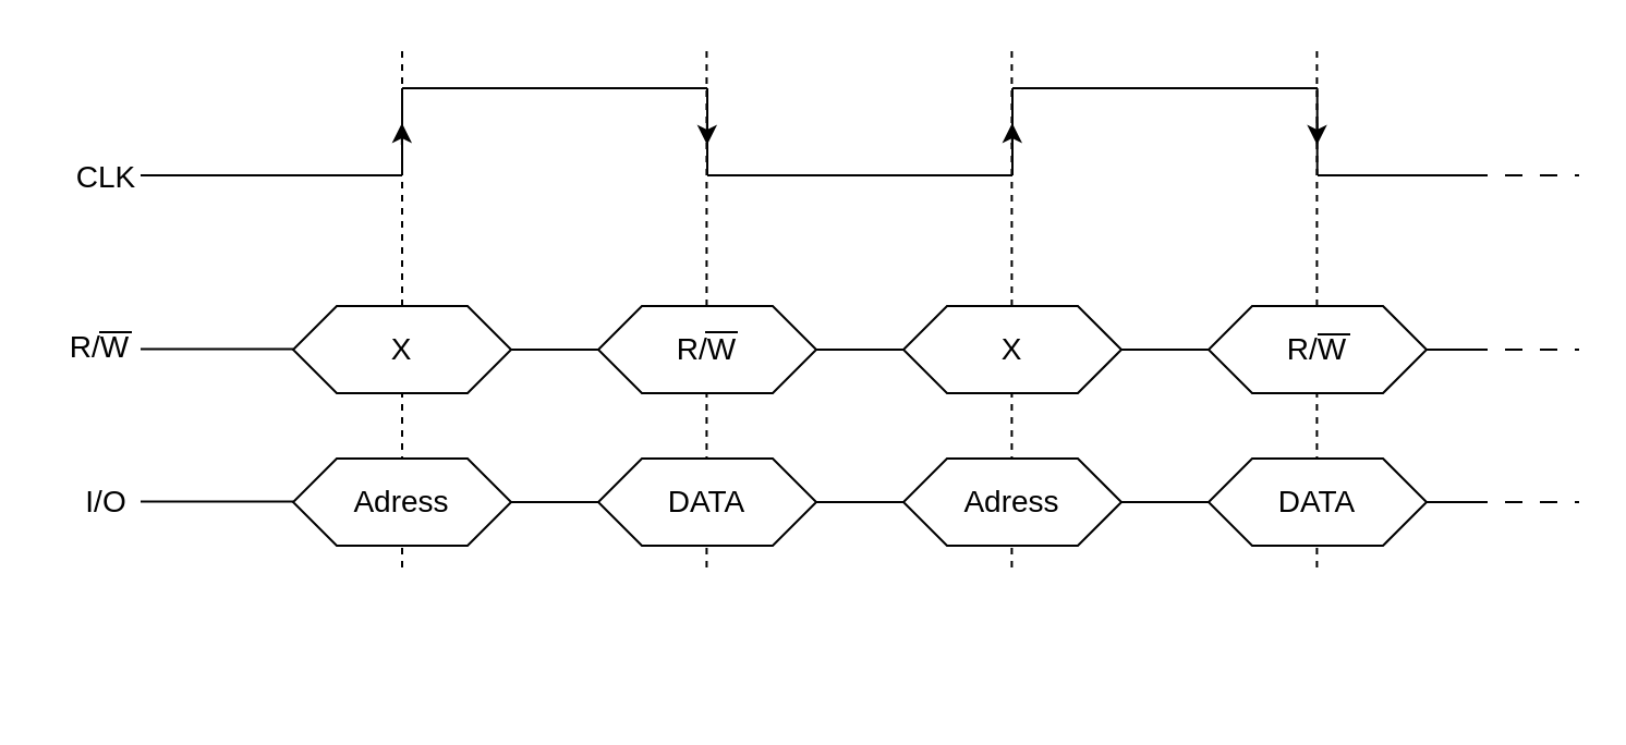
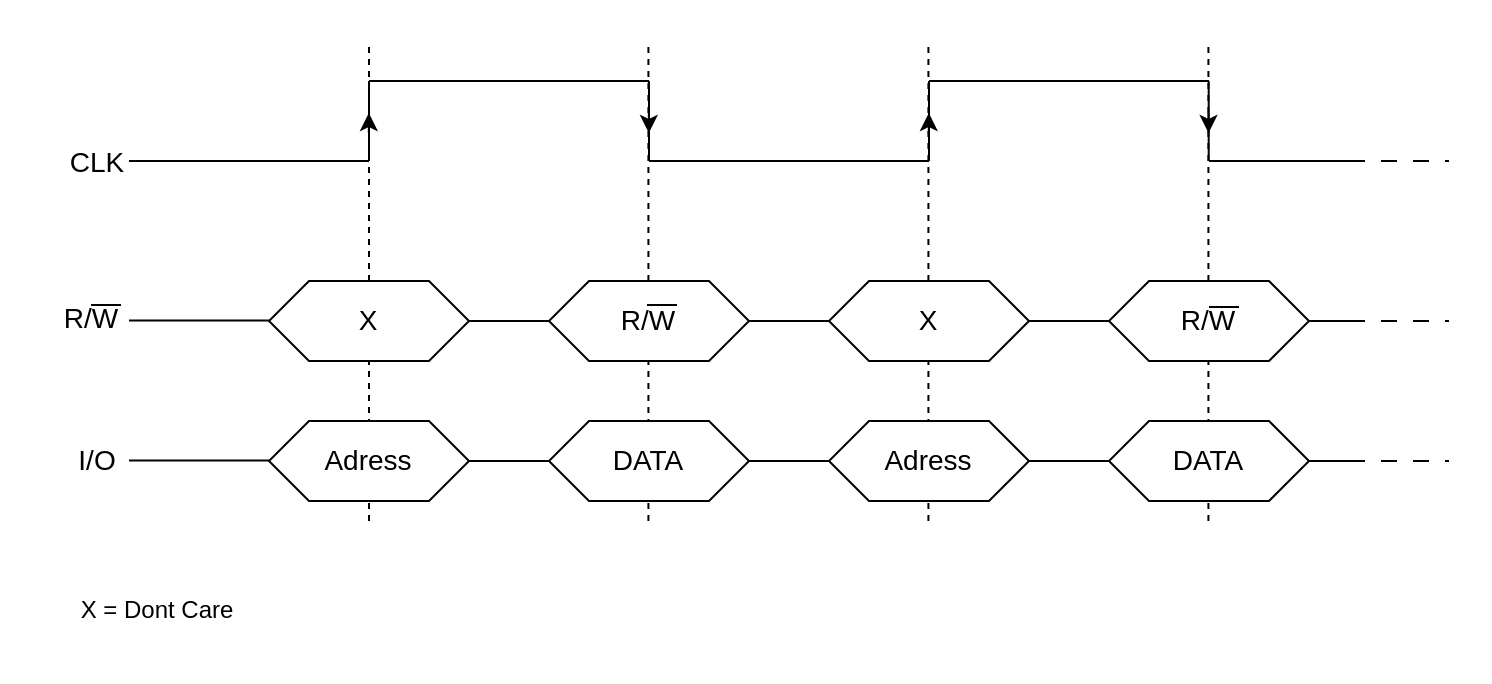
  <mxCell id="0" />
  <mxCell id="1" parent="0" />
  <mxCell id="2" value="" style="endArrow=none;dashed=1;html=1;rounded=0;" edge="1" parent="1"><mxGeometry width="50" height="50" relative="1" as="geometry"><mxPoint x="323.71" y="260" as="sourcePoint" /><mxPoint x="323.71" y="20" as="targetPoint" /></mxGeometry></mxCell>
  <mxCell id="3" value="" style="endArrow=none;dashed=1;html=1;rounded=0;" edge="1" parent="1"><mxGeometry width="50" height="50" relative="1" as="geometry"><mxPoint x="463.71" y="260" as="sourcePoint" /><mxPoint x="463.71" y="20" as="targetPoint" /></mxGeometry></mxCell>
  <mxCell id="4" value="" style="endArrow=none;dashed=1;html=1;rounded=0;" edge="1" parent="1"><mxGeometry width="50" height="50" relative="1" as="geometry"><mxPoint x="603.71" y="260" as="sourcePoint" /><mxPoint x="603.71" y="20" as="targetPoint" /></mxGeometry></mxCell>
  <mxCell id="5" value="" style="endArrow=none;dashed=1;html=1;rounded=0;" edge="1" parent="1"><mxGeometry width="50" height="50" relative="1" as="geometry"><mxPoint x="184" y="260" as="sourcePoint" /><mxPoint x="184" y="20" as="targetPoint" /></mxGeometry></mxCell>
  <mxCell id="6" style="edgeStyle=orthogonalEdgeStyle;rounded=0;orthogonalLoop=1;jettySize=auto;html=1;exitX=1;exitY=0.5;exitDx=0;exitDy=0;entryX=0;entryY=0.5;entryDx=0;entryDy=0;endArrow=none;endFill=0;" edge="1" parent="1" source="7" target="13"><mxGeometry relative="1" as="geometry" /></mxCell>
  <mxCell id="7" value="X" style="shape=hexagon;perimeter=hexagonPerimeter2;whiteSpace=wrap;html=1;fixedSize=1;fontSize=14;" vertex="1" parent="1"><mxGeometry x="134" y="140" width="100" height="40" as="geometry" /></mxCell>
  <mxCell id="8" value="" style="endArrow=none;html=1;rounded=0;" edge="1" parent="1"><mxGeometry width="50" height="50" relative="1" as="geometry"><mxPoint x="64" y="80" as="sourcePoint" /><mxPoint x="184" y="80" as="targetPoint" /></mxGeometry></mxCell>
  <mxCell id="9" value="" style="endArrow=none;html=1;rounded=0;" edge="1" parent="1"><mxGeometry width="50" height="50" relative="1" as="geometry"><mxPoint x="184" y="80" as="sourcePoint" /><mxPoint x="184" y="40" as="targetPoint" /></mxGeometry></mxCell>
  <mxCell id="10" value="" style="endArrow=none;html=1;rounded=0;" edge="1" parent="1"><mxGeometry width="50" height="50" relative="1" as="geometry"><mxPoint x="184" y="40" as="sourcePoint" /><mxPoint x="324" y="40" as="targetPoint" /></mxGeometry></mxCell>
  <mxCell id="11" value="" style="endArrow=none;html=1;rounded=0;" edge="1" parent="1"><mxGeometry width="50" height="50" relative="1" as="geometry"><mxPoint x="324" y="80" as="sourcePoint" /><mxPoint x="324" y="40" as="targetPoint" /></mxGeometry></mxCell>
  <mxCell id="12" style="edgeStyle=orthogonalEdgeStyle;rounded=0;orthogonalLoop=1;jettySize=auto;html=1;entryX=0;entryY=0.5;entryDx=0;entryDy=0;endArrow=none;endFill=0;" edge="1" parent="1" source="13" target="29"><mxGeometry relative="1" as="geometry" /></mxCell>
  <mxCell id="13" value="R/W" style="shape=hexagon;perimeter=hexagonPerimeter2;whiteSpace=wrap;html=1;fixedSize=1;fontSize=14;" vertex="1" parent="1"><mxGeometry x="274" y="140" width="100" height="40" as="geometry" /></mxCell>
  <mxCell id="14" value="" style="endArrow=none;html=1;rounded=0;" edge="1" parent="1"><mxGeometry width="50" height="50" relative="1" as="geometry"><mxPoint x="323" y="152" as="sourcePoint" /><mxPoint x="338" y="152" as="targetPoint" /><Array as="points"><mxPoint x="333" y="152" /></Array></mxGeometry></mxCell>
  <mxCell id="15" style="edgeStyle=orthogonalEdgeStyle;rounded=0;orthogonalLoop=1;jettySize=auto;html=1;exitX=1;exitY=0.5;exitDx=0;exitDy=0;entryX=0;entryY=0.5;entryDx=0;entryDy=0;endArrow=none;endFill=0;" edge="1" parent="1" source="16" target="18"><mxGeometry relative="1" as="geometry" /></mxCell>
  <mxCell id="16" value="Adress" style="shape=hexagon;perimeter=hexagonPerimeter2;whiteSpace=wrap;html=1;fixedSize=1;fontSize=14;" vertex="1" parent="1"><mxGeometry x="134" y="210" width="100" height="40" as="geometry" /></mxCell>
  <mxCell id="17" style="edgeStyle=orthogonalEdgeStyle;rounded=0;orthogonalLoop=1;jettySize=auto;html=1;entryX=0;entryY=0.5;entryDx=0;entryDy=0;endArrow=none;endFill=0;" edge="1" parent="1" source="18" target="33"><mxGeometry relative="1" as="geometry" /></mxCell>
  <mxCell id="18" value="DATA" style="shape=hexagon;perimeter=hexagonPerimeter2;whiteSpace=wrap;html=1;fixedSize=1;fontSize=14;" vertex="1" parent="1"><mxGeometry x="274" y="210" width="100" height="40" as="geometry" /></mxCell>
  <mxCell id="19" value="R/W" style="text;html=1;align=center;verticalAlign=middle;resizable=0;points=[];autosize=1;strokeColor=none;fillColor=none;fontSize=14;" vertex="1" parent="1"><mxGeometry x="20" y="144" width="50" height="30" as="geometry" /></mxCell>
  <mxCell id="20" value="" style="endArrow=none;html=1;rounded=0;" edge="1" parent="1"><mxGeometry width="50" height="50" relative="1" as="geometry"><mxPoint x="45" y="152" as="sourcePoint" /><mxPoint x="60" y="152" as="targetPoint" /></mxGeometry></mxCell>
  <mxCell id="21" style="edgeStyle=orthogonalEdgeStyle;rounded=0;orthogonalLoop=1;jettySize=auto;html=1;exitX=1;exitY=0.5;exitDx=0;exitDy=0;endArrow=none;endFill=0;" edge="1" parent="1"><mxGeometry relative="1" as="geometry"><mxPoint x="64" y="159.8" as="sourcePoint" /><mxPoint x="134" y="159.8" as="targetPoint" /></mxGeometry></mxCell>
  <mxCell id="22" style="edgeStyle=orthogonalEdgeStyle;rounded=0;orthogonalLoop=1;jettySize=auto;html=1;exitX=1;exitY=0.5;exitDx=0;exitDy=0;endArrow=none;endFill=0;" edge="1" parent="1"><mxGeometry relative="1" as="geometry"><mxPoint x="64" y="229.8" as="sourcePoint" /><mxPoint x="134" y="229.8" as="targetPoint" /></mxGeometry></mxCell>
  <mxCell id="23" value="CLK" style="text;html=1;align=center;verticalAlign=middle;resizable=0;points=[];autosize=1;strokeColor=none;fillColor=none;fontSize=14;" vertex="1" parent="1"><mxGeometry x="23" y="66" width="50" height="30" as="geometry" /></mxCell>
  <mxCell id="24" value="I/O" style="text;html=1;align=center;verticalAlign=middle;resizable=0;points=[];autosize=1;strokeColor=none;fillColor=none;fontSize=14;" vertex="1" parent="1"><mxGeometry x="28" y="215" width="40" height="30" as="geometry" /></mxCell>
  <mxCell id="25" value="" style="endArrow=none;html=1;rounded=0;" edge="1" parent="1"><mxGeometry width="50" height="50" relative="1" as="geometry"><mxPoint x="464" y="80" as="sourcePoint" /><mxPoint x="464" y="40" as="targetPoint" /></mxGeometry></mxCell>
  <mxCell id="26" value="" style="endArrow=classic;html=1;rounded=0;" edge="1" parent="1"><mxGeometry width="50" height="50" relative="1" as="geometry"><mxPoint x="183.92" y="66" as="sourcePoint" /><mxPoint x="183.92" y="56" as="targetPoint" /></mxGeometry></mxCell>
  <mxCell id="27" value="" style="endArrow=classic;html=1;rounded=0;" edge="1" parent="1"><mxGeometry width="50" height="50" relative="1" as="geometry"><mxPoint x="323.92" y="56" as="sourcePoint" /><mxPoint x="323.92" y="66" as="targetPoint" /></mxGeometry></mxCell>
  <mxCell id="28" style="edgeStyle=orthogonalEdgeStyle;rounded=0;orthogonalLoop=1;jettySize=auto;html=1;exitX=1;exitY=0.5;exitDx=0;exitDy=0;entryX=0;entryY=0.5;entryDx=0;entryDy=0;endArrow=none;endFill=0;" edge="1" parent="1" source="29" target="31"><mxGeometry relative="1" as="geometry" /></mxCell>
  <mxCell id="29" value="X" style="shape=hexagon;perimeter=hexagonPerimeter2;whiteSpace=wrap;html=1;fixedSize=1;fontSize=14;" vertex="1" parent="1"><mxGeometry x="414" y="140" width="100" height="40" as="geometry" /></mxCell>
  <mxCell id="30" style="edgeStyle=orthogonalEdgeStyle;rounded=0;orthogonalLoop=1;jettySize=auto;html=1;exitX=1;exitY=0.5;exitDx=0;exitDy=0;endArrow=none;endFill=0;" edge="1" parent="1" source="31"><mxGeometry relative="1" as="geometry"><mxPoint x="674" y="159.935" as="targetPoint" /></mxGeometry></mxCell>
  <mxCell id="31" value="R/W" style="shape=hexagon;perimeter=hexagonPerimeter2;whiteSpace=wrap;html=1;fixedSize=1;fontSize=14;" vertex="1" parent="1"><mxGeometry x="554" y="140" width="100" height="40" as="geometry" /></mxCell>
  <mxCell id="32" style="edgeStyle=orthogonalEdgeStyle;rounded=0;orthogonalLoop=1;jettySize=auto;html=1;entryX=0;entryY=0.5;entryDx=0;entryDy=0;endArrow=none;endFill=0;" edge="1" parent="1" source="33" target="35"><mxGeometry relative="1" as="geometry" /></mxCell>
  <mxCell id="33" value="Adress" style="shape=hexagon;perimeter=hexagonPerimeter2;whiteSpace=wrap;html=1;fixedSize=1;fontSize=14;" vertex="1" parent="1"><mxGeometry x="414" y="210" width="100" height="40" as="geometry" /></mxCell>
  <mxCell id="34" style="edgeStyle=orthogonalEdgeStyle;rounded=0;orthogonalLoop=1;jettySize=auto;html=1;endArrow=none;endFill=0;" edge="1" parent="1" source="35"><mxGeometry relative="1" as="geometry"><mxPoint x="674" y="230" as="targetPoint" /></mxGeometry></mxCell>
  <mxCell id="35" value="DATA" style="shape=hexagon;perimeter=hexagonPerimeter2;whiteSpace=wrap;html=1;fixedSize=1;fontSize=14;" vertex="1" parent="1"><mxGeometry x="554" y="210" width="100" height="40" as="geometry" /></mxCell>
  <mxCell id="36" value="" style="endArrow=none;html=1;rounded=0;" edge="1" parent="1"><mxGeometry width="50" height="50" relative="1" as="geometry"><mxPoint x="464" y="40" as="sourcePoint" /><mxPoint x="604" y="40" as="targetPoint" /></mxGeometry></mxCell>
  <mxCell id="37" value="" style="endArrow=none;html=1;rounded=0;" edge="1" parent="1"><mxGeometry width="50" height="50" relative="1" as="geometry"><mxPoint x="603.84" y="80" as="sourcePoint" /><mxPoint x="603.84" y="40" as="targetPoint" /></mxGeometry></mxCell>
  <mxCell id="38" value="" style="endArrow=classic;html=1;rounded=0;" edge="1" parent="1"><mxGeometry width="50" height="50" relative="1" as="geometry"><mxPoint x="603.76" y="56" as="sourcePoint" /><mxPoint x="603.76" y="66" as="targetPoint" /></mxGeometry></mxCell>
  <mxCell id="39" value="" style="endArrow=none;html=1;rounded=0;" edge="1" parent="1"><mxGeometry width="50" height="50" relative="1" as="geometry"><mxPoint x="324" y="80" as="sourcePoint" /><mxPoint x="464" y="80" as="targetPoint" /></mxGeometry></mxCell>
  <mxCell id="40" value="" style="endArrow=none;html=1;rounded=0;" edge="1" parent="1"><mxGeometry width="50" height="50" relative="1" as="geometry"><mxPoint x="604" y="80" as="sourcePoint" /><mxPoint x="674" y="80" as="targetPoint" /></mxGeometry></mxCell>
  <mxCell id="41" value="" style="endArrow=classic;html=1;rounded=0;" edge="1" parent="1"><mxGeometry width="50" height="50" relative="1" as="geometry"><mxPoint x="463.9" y="66" as="sourcePoint" /><mxPoint x="463.9" y="56" as="targetPoint" /></mxGeometry></mxCell>
+ <mxCell id="42" value="X = Dont Care" style="text;html=1;align=center;verticalAlign=middle;resizable=0;points=[];autosize=1;strokeColor=none;fillColor=none;" vertex="1" parent="1"><mxGeometry x="28" y="290" width="100" height="30" as="geometry" /></mxCell>
  <mxCell id="43" value="" style="endArrow=none;html=1;rounded=0;" edge="1" parent="1"><mxGeometry width="50" height="50" relative="1" as="geometry"><mxPoint x="604" y="153" as="sourcePoint" /><mxPoint x="619" y="153" as="targetPoint" /><Array as="points"><mxPoint x="614" y="153" /></Array></mxGeometry></mxCell>
  <mxCell id="44" value="" style="endArrow=none;html=1;rounded=0;dashed=1;dashPattern=8 8;" edge="1" parent="1"><mxGeometry width="50" height="50" relative="1" as="geometry"><mxPoint x="674" y="80" as="sourcePoint" /><mxPoint x="724" y="80" as="targetPoint" /></mxGeometry></mxCell>
  <mxCell id="45" value="" style="endArrow=none;html=1;rounded=0;dashed=1;dashPattern=8 8;" edge="1" parent="1"><mxGeometry width="50" height="50" relative="1" as="geometry"><mxPoint x="674" y="160" as="sourcePoint" /><mxPoint x="724" y="160" as="targetPoint" /></mxGeometry></mxCell>
  <mxCell id="46" value="" style="endArrow=none;html=1;rounded=0;dashed=1;dashPattern=8 8;" edge="1" parent="1"><mxGeometry width="50" height="50" relative="1" as="geometry"><mxPoint x="674" y="230" as="sourcePoint" /><mxPoint x="724" y="230" as="targetPoint" /></mxGeometry></mxCell>
